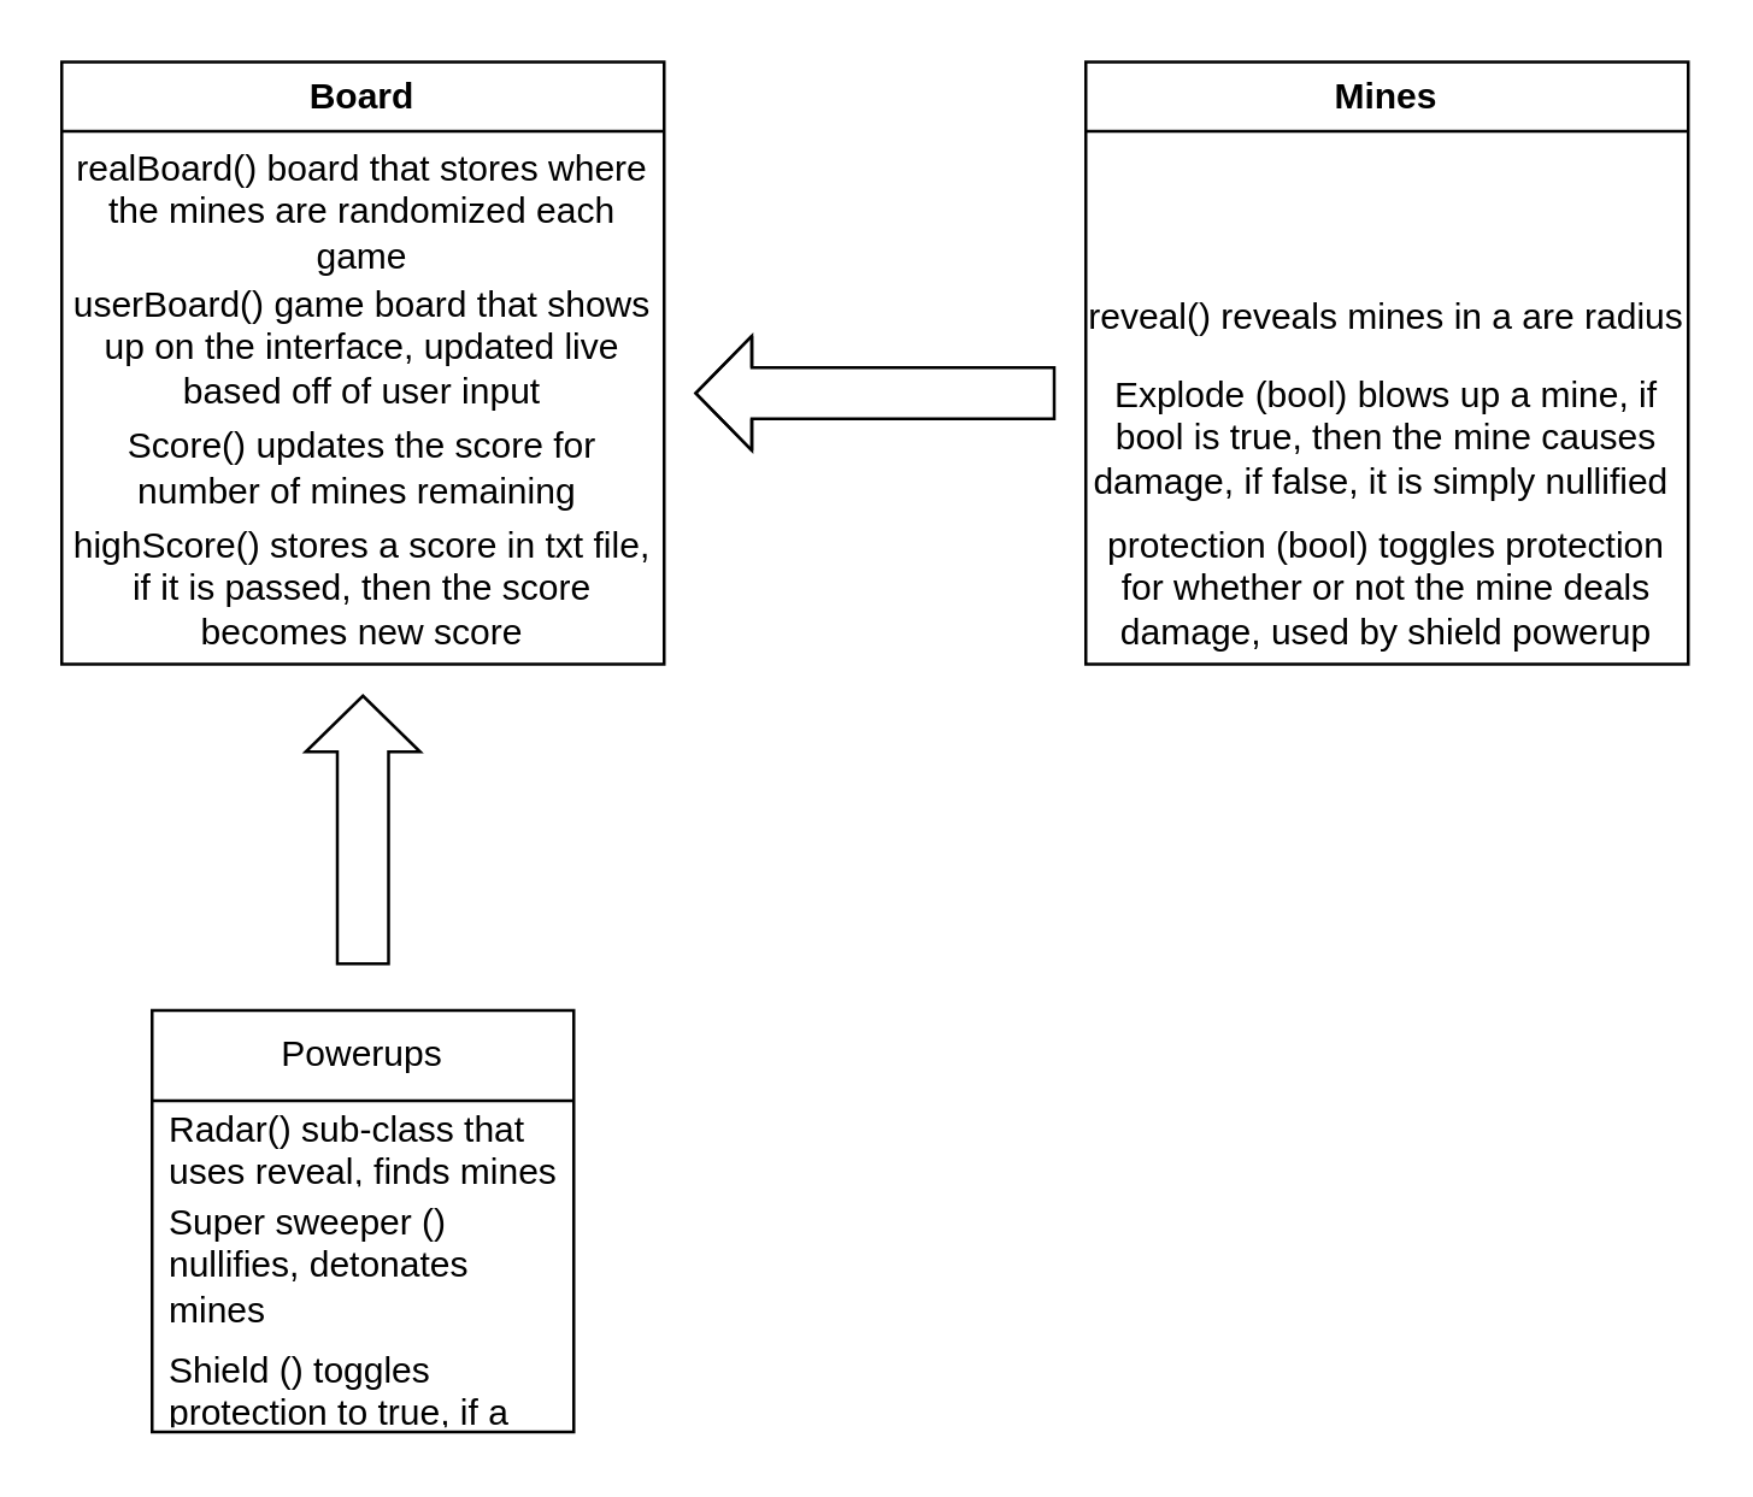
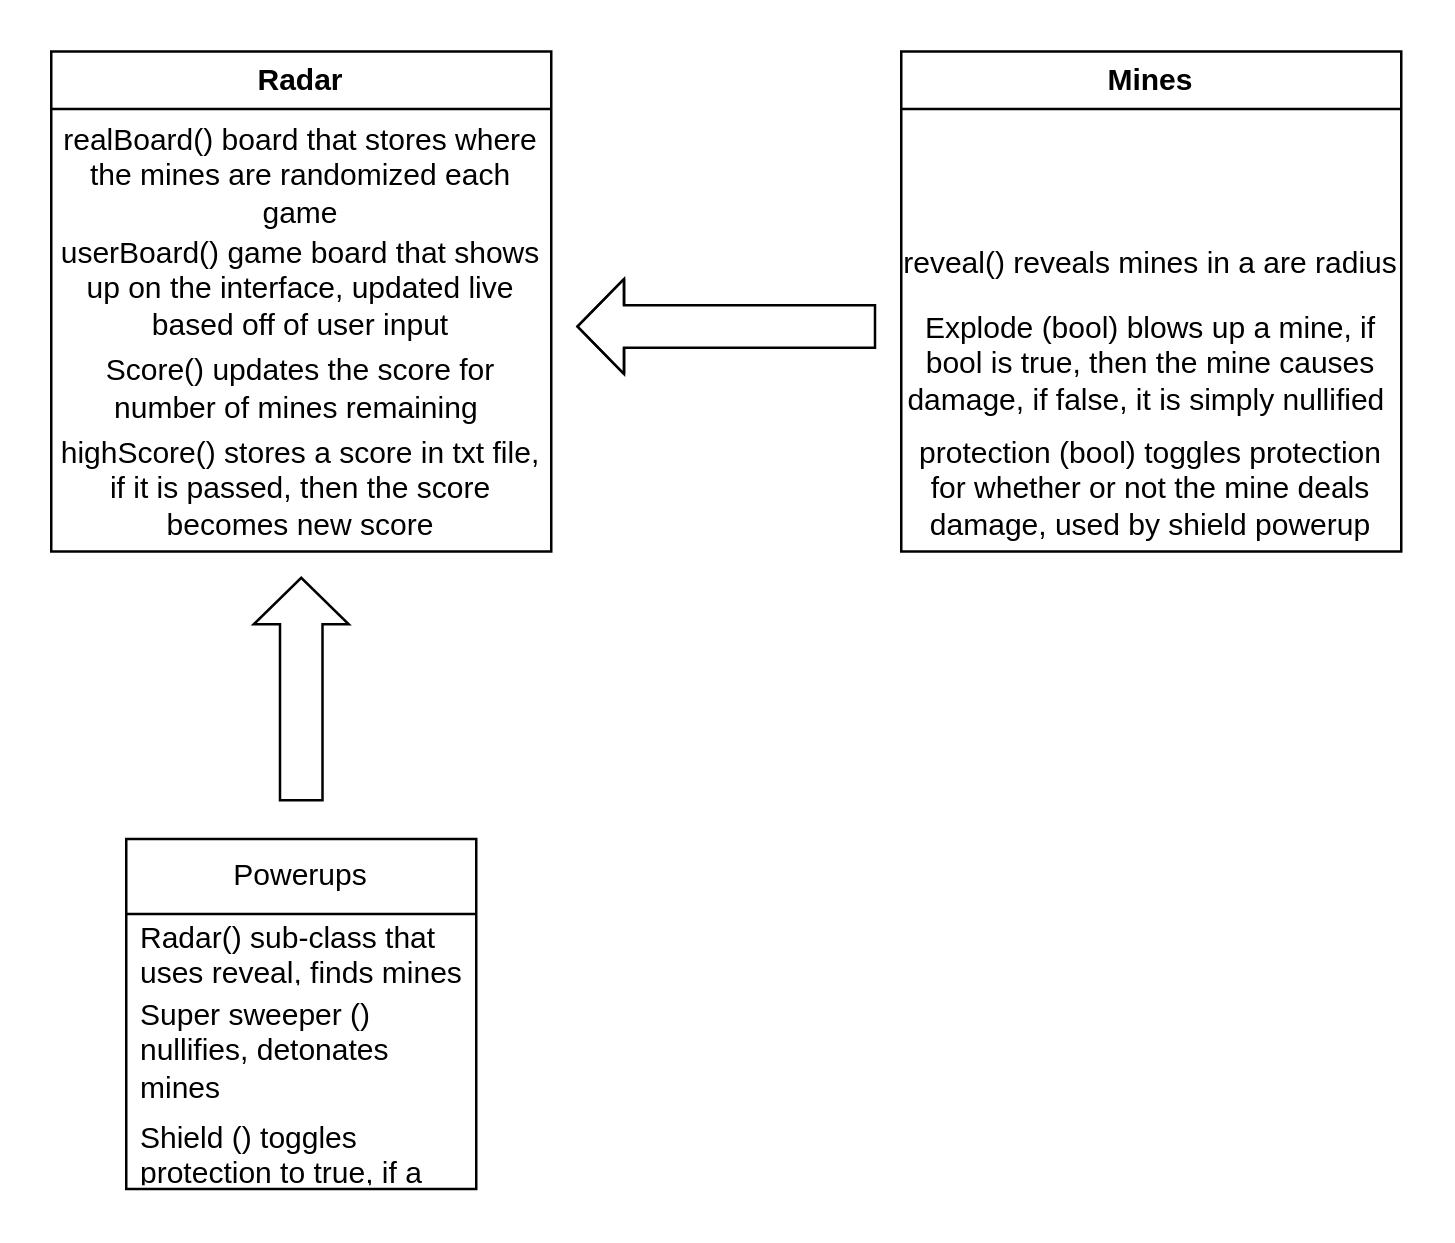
  <mxCell id="0" />
  <mxCell id="1" parent="0" />
- <mxCell id="2" value="Board" style="swimlane;whiteSpace=wrap;html=1;" vertex="1" parent="1"><mxGeometry x="20" y="20" width="200" height="200" as="geometry" /></mxCell>
+ <mxCell id="2" value="Radar" style="swimlane;whiteSpace=wrap;html=1;" vertex="1" parent="1"><mxGeometry x="20" y="20" width="200" height="200" as="geometry" /></mxCell>
  <mxCell id="3" value="realBoard() board that stores where the mines are randomized each game" style="text;html=1;strokeColor=none;fillColor=none;align=center;verticalAlign=middle;whiteSpace=wrap;rounded=0;" vertex="1" parent="2"><mxGeometry y="30" width="200" height="40" as="geometry" /></mxCell>
  <mxCell id="4" value="userBoard() game board that shows up on the interface, updated live based off of user input" style="text;html=1;strokeColor=none;fillColor=none;align=center;verticalAlign=middle;whiteSpace=wrap;rounded=0;" vertex="1" parent="2"><mxGeometry y="80" width="200" height="30" as="geometry" /></mxCell>
  <mxCell id="5" value="Score() updates the score for number of mines remaining&amp;nbsp;" style="text;html=1;strokeColor=none;fillColor=none;align=center;verticalAlign=middle;whiteSpace=wrap;rounded=0;" vertex="1" parent="2"><mxGeometry y="120" width="200" height="30" as="geometry" /></mxCell>
  <mxCell id="6" value="highScore() stores a score in txt file, if it is passed, then the score becomes new score" style="text;html=1;strokeColor=none;fillColor=none;align=center;verticalAlign=middle;whiteSpace=wrap;rounded=0;" vertex="1" parent="2"><mxGeometry y="160" width="200" height="30" as="geometry" /></mxCell>
  <mxCell id="7" value="Mines" style="swimlane;whiteSpace=wrap;html=1;" vertex="1" parent="1"><mxGeometry x="360" y="20" width="200" height="200" as="geometry" /></mxCell>
  <mxCell id="8" value="reveal() reveals mines in a are radius" style="text;html=1;strokeColor=none;fillColor=none;align=center;verticalAlign=middle;whiteSpace=wrap;rounded=0;" vertex="1" parent="7"><mxGeometry y="70" width="200" height="30" as="geometry" /></mxCell>
  <mxCell id="9" value="Explode (bool) blows up a mine, if bool is true, then the mine causes damage, if false, it is simply nullified&amp;nbsp;" style="text;html=1;strokeColor=none;fillColor=none;align=center;verticalAlign=middle;whiteSpace=wrap;rounded=0;" vertex="1" parent="7"><mxGeometry y="110" width="200" height="30" as="geometry" /></mxCell>
  <mxCell id="10" value="protection (bool) toggles protection for whether or not the mine deals damage, used by shield powerup" style="text;html=1;strokeColor=none;fillColor=none;align=center;verticalAlign=middle;whiteSpace=wrap;rounded=0;" vertex="1" parent="7"><mxGeometry y="160" width="200" height="30" as="geometry" /></mxCell>
  <mxCell id="11" value="" style="shape=flexArrow;endArrow=classic;html=1;rounded=0;width=17;endSize=5.87;" edge="1" parent="1"><mxGeometry width="50" height="50" relative="1" as="geometry"><mxPoint x="120" y="320" as="sourcePoint" /><mxPoint x="120" y="230" as="targetPoint" /><Array as="points" /></mxGeometry></mxCell>
  <mxCell id="12" value="Powerups" style="swimlane;fontStyle=0;childLayout=stackLayout;horizontal=1;startSize=30;horizontalStack=0;resizeParent=1;resizeParentMax=0;resizeLast=0;collapsible=1;marginBottom=0;whiteSpace=wrap;html=1;" vertex="1" parent="1"><mxGeometry x="50" y="335" width="140" height="140" as="geometry" /></mxCell>
  <mxCell id="13" value="Radar() sub-class that uses reveal, finds mines" style="text;strokeColor=none;fillColor=none;align=left;verticalAlign=middle;spacingLeft=4;spacingRight=4;overflow=hidden;points=[[0,0.5],[1,0.5]];portConstraint=eastwest;rotatable=0;whiteSpace=wrap;html=1;" vertex="1" parent="12"><mxGeometry y="30" width="140" height="30" as="geometry" /></mxCell>
  <mxCell id="14" value="Super sweeper () nullifies, detonates mines" style="text;strokeColor=none;fillColor=none;align=left;verticalAlign=middle;spacingLeft=4;spacingRight=4;overflow=hidden;points=[[0,0.5],[1,0.5]];portConstraint=eastwest;rotatable=0;whiteSpace=wrap;html=1;" vertex="1" parent="12"><mxGeometry y="60" width="140" height="50" as="geometry" /></mxCell>
  <mxCell id="15" value="Shield () toggles protection to true, if a mine is clicked, damage is nullified." style="text;strokeColor=none;fillColor=none;align=left;verticalAlign=middle;spacingLeft=4;spacingRight=4;overflow=hidden;points=[[0,0.5],[1,0.5]];portConstraint=eastwest;rotatable=0;whiteSpace=wrap;html=1;" vertex="1" parent="12"><mxGeometry y="110" width="140" height="30" as="geometry" /></mxCell>
  <mxCell id="16" value="" style="shape=flexArrow;endArrow=classic;html=1;rounded=0;width=17;endSize=5.87;" edge="1" parent="1"><mxGeometry width="50" height="50" relative="1" as="geometry"><mxPoint x="350" y="130" as="sourcePoint" /><mxPoint x="230" y="130" as="targetPoint" /><Array as="points"><mxPoint x="290" y="130" /></Array></mxGeometry></mxCell>
